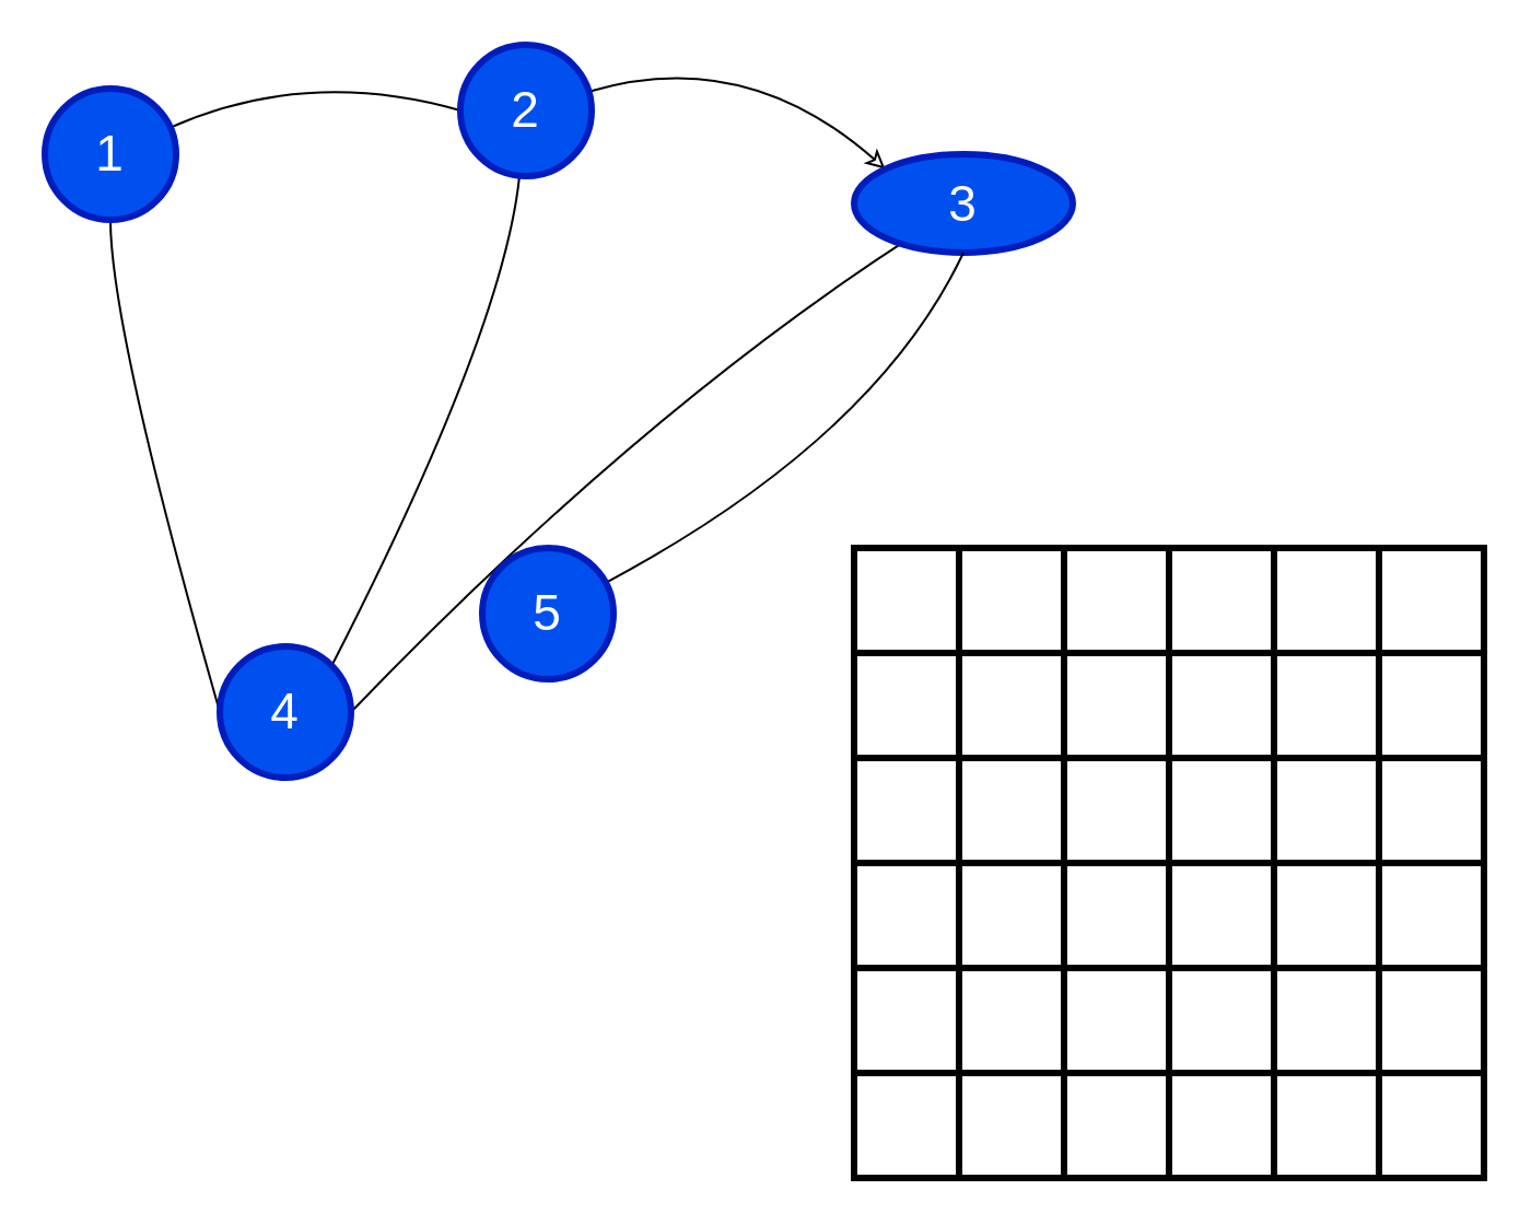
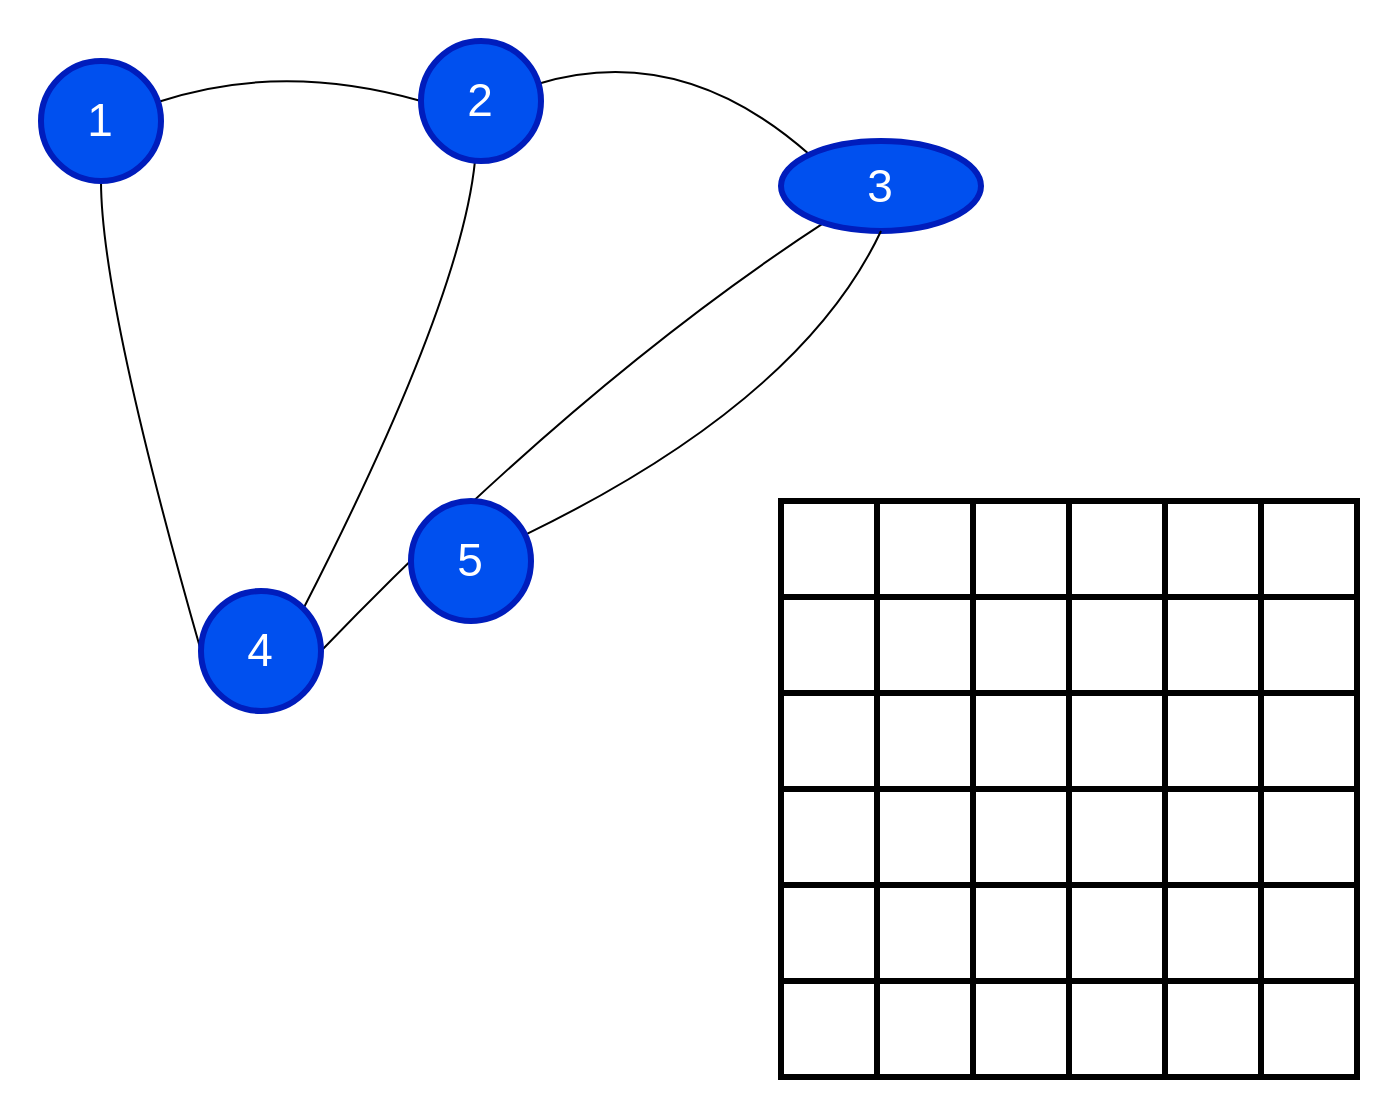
  <mxCell id="0" />
  <mxCell id="1" parent="0" />
  <mxCell id="2" style="edgeStyle=none;html=1;entryX=0;entryY=0.5;entryDx=0;entryDy=0;strokeColor=default;curved=1;endArrow=none;endFill=0;" edge="1" parent="1" source="4" target="10"><mxGeometry relative="1" as="geometry"><Array as="points"><mxPoint x="50" y="150" /></Array></mxGeometry></mxCell>
  <mxCell id="3" style="edgeStyle=none;curved=1;html=1;entryX=0;entryY=0.5;entryDx=0;entryDy=0;strokeColor=default;endArrow=none;endFill=0;" edge="1" parent="1" source="4" target="7"><mxGeometry relative="1" as="geometry"><Array as="points"><mxPoint x="140" y="30" /></Array></mxGeometry></mxCell>
- <mxCell id="4" value="1" style="ellipse;whiteSpace=wrap;html=1;aspect=fixed;strokeWidth=3;fontSize=23;fillColor=#0050ef;fontColor=#ffffff;strokeColor=#001DBC;" vertex="1" parent="1"><mxGeometry x="20" y="40" width="60" height="60" as="geometry" /></mxCell>
+ <mxCell id="4" value="1" style="ellipse;whiteSpace=wrap;html=1;aspect=fixed;strokeWidth=3;fontSize=23;fillColor=#0050ef;fontColor=#ffffff;strokeColor=#001DBC;" vertex="1" parent="1"><mxGeometry x="20" y="30" width="60" height="60" as="geometry" /></mxCell>
  <mxCell id="5" style="edgeStyle=none;curved=1;html=1;entryX=1;entryY=0;entryDx=0;entryDy=0;strokeColor=default;endArrow=none;endFill=0;" edge="1" parent="1" source="7" target="10"><mxGeometry relative="1" as="geometry"><Array as="points"><mxPoint x="230" y="150" /></Array></mxGeometry></mxCell>
- <mxCell id="6" style="edgeStyle=none;curved=1;html=1;entryX=0;entryY=0;entryDx=0;entryDy=0;strokeColor=default;endArrow=classic;endFill=0;" edge="1" parent="1" source="7" target="9"><mxGeometry relative="1" as="geometry"><Array as="points"><mxPoint x="340" y="20" /></Array></mxGeometry></mxCell>
+ <mxCell id="6" style="edgeStyle=none;curved=1;html=1;entryX=0;entryY=0;entryDx=0;entryDy=0;strokeColor=default;endArrow=none;endFill=0;" edge="1" parent="1" source="7" target="9"><mxGeometry relative="1" as="geometry"><Array as="points"><mxPoint x="340" y="20" /></Array></mxGeometry></mxCell>
  <mxCell id="7" value="2" style="ellipse;whiteSpace=wrap;html=1;aspect=fixed;strokeWidth=3;fontSize=23;fillColor=#0050ef;fontColor=#ffffff;strokeColor=#001DBC;" vertex="1" parent="1"><mxGeometry x="210" y="20" width="60" height="60" as="geometry" /></mxCell>
  <mxCell id="8" style="edgeStyle=none;curved=1;html=1;entryX=1;entryY=0.5;entryDx=0;entryDy=0;strokeColor=default;endArrow=none;endFill=0;" edge="1" parent="1" source="9" target="10"><mxGeometry relative="1" as="geometry"><Array as="points"><mxPoint x="290" y="190" /></Array></mxGeometry></mxCell>
  <mxCell id="9" value="3" style="ellipse;whiteSpace=wrap;html=1;aspect=fixed;strokeWidth=3;fontSize=23;fillColor=#0050ef;fontColor=#ffffff;strokeColor=#001DBC;" vertex="1" parent="1"><mxGeometry x="390" y="70" width="100" height="45" as="geometry" /></mxCell>
  <mxCell id="10" value="4" style="ellipse;whiteSpace=wrap;html=1;aspect=fixed;strokeWidth=3;fontSize=23;fillColor=#0050ef;fontColor=#ffffff;strokeColor=#001DBC;" vertex="1" parent="1"><mxGeometry x="100" y="295" width="60" height="60" as="geometry" /></mxCell>
  <mxCell id="11" style="edgeStyle=none;curved=1;html=1;entryX=0.5;entryY=1;entryDx=0;entryDy=0;strokeColor=default;endArrow=none;endFill=0;" edge="1" parent="1" source="12" target="9"><mxGeometry relative="1" as="geometry"><Array as="points"><mxPoint x="400" y="200" /></Array></mxGeometry></mxCell>
- <mxCell id="12" value="5" style="ellipse;whiteSpace=wrap;html=1;aspect=fixed;strokeWidth=3;fontSize=23;fillColor=#0050ef;fontColor=#ffffff;strokeColor=#001DBC;" vertex="1" parent="1"><mxGeometry x="220" y="250" width="60" height="60" as="geometry" /></mxCell>
+ <mxCell id="12" value="5" style="ellipse;whiteSpace=wrap;html=1;aspect=fixed;strokeWidth=3;fontSize=23;fillColor=#0050ef;fontColor=#ffffff;strokeColor=#001DBC;" vertex="1" parent="1"><mxGeometry x="205" y="250" width="60" height="60" as="geometry" /></mxCell>
  <mxCell id="13" value="" style="shape=table;html=1;whiteSpace=wrap;startSize=0;container=1;collapsible=0;childLayout=tableLayout;strokeWidth=3;fontSize=23;rowLines=1;arcSize=15;treeFolding=0;rotation=0;" vertex="1" parent="1"><mxGeometry x="390" y="250" width="288" height="288" as="geometry" /></mxCell>
  <mxCell id="14" style="shape=tableRow;horizontal=0;startSize=0;swimlaneHead=0;swimlaneBody=0;top=0;left=0;bottom=0;right=0;collapsible=0;dropTarget=0;fillColor=none;points=[[0,0.5],[1,0.5]];portConstraint=eastwest;strokeWidth=3;fontSize=23;" vertex="1" parent="13"><mxGeometry width="288" height="48" as="geometry" /></mxCell>
  <mxCell id="15" style="shape=partialRectangle;html=1;whiteSpace=wrap;connectable=0;fillColor=none;top=0;left=0;bottom=0;right=0;overflow=hidden;strokeWidth=3;fontSize=23;" vertex="1" parent="14"><mxGeometry width="48" height="48" as="geometry"><mxRectangle width="48" height="48" as="alternateBounds" /></mxGeometry></mxCell>
  <mxCell id="16" style="shape=partialRectangle;html=1;whiteSpace=wrap;connectable=0;fillColor=none;top=0;left=0;bottom=0;right=0;overflow=hidden;strokeWidth=3;fontSize=23;" vertex="1" parent="14"><mxGeometry x="48" width="48" height="48" as="geometry"><mxRectangle width="48" height="48" as="alternateBounds" /></mxGeometry></mxCell>
  <mxCell id="17" style="shape=partialRectangle;html=1;whiteSpace=wrap;connectable=0;fillColor=none;top=0;left=0;bottom=0;right=0;overflow=hidden;strokeWidth=3;fontSize=23;" vertex="1" parent="14"><mxGeometry x="96" width="48" height="48" as="geometry"><mxRectangle width="48" height="48" as="alternateBounds" /></mxGeometry></mxCell>
  <mxCell id="18" style="shape=partialRectangle;html=1;whiteSpace=wrap;connectable=0;fillColor=none;top=0;left=0;bottom=0;right=0;overflow=hidden;strokeWidth=3;fontSize=23;" vertex="1" parent="14"><mxGeometry x="144" width="48" height="48" as="geometry"><mxRectangle width="48" height="48" as="alternateBounds" /></mxGeometry></mxCell>
  <mxCell id="19" style="shape=partialRectangle;html=1;whiteSpace=wrap;connectable=0;fillColor=none;top=0;left=0;bottom=0;right=0;overflow=hidden;strokeWidth=3;fontSize=23;" vertex="1" parent="14"><mxGeometry x="192" width="48" height="48" as="geometry"><mxRectangle width="48" height="48" as="alternateBounds" /></mxGeometry></mxCell>
  <mxCell id="20" style="shape=partialRectangle;html=1;whiteSpace=wrap;connectable=0;fillColor=none;top=0;left=0;bottom=0;right=0;overflow=hidden;strokeWidth=3;fontSize=23;" vertex="1" parent="14"><mxGeometry x="240" width="48" height="48" as="geometry"><mxRectangle width="48" height="48" as="alternateBounds" /></mxGeometry></mxCell>
  <mxCell id="21" style="shape=tableRow;horizontal=0;startSize=0;swimlaneHead=0;swimlaneBody=0;top=0;left=0;bottom=0;right=0;collapsible=0;dropTarget=0;fillColor=none;points=[[0,0.5],[1,0.5]];portConstraint=eastwest;strokeWidth=3;fontSize=23;" vertex="1" parent="13"><mxGeometry y="48" width="288" height="48" as="geometry" /></mxCell>
  <mxCell id="22" style="shape=partialRectangle;html=1;whiteSpace=wrap;connectable=0;fillColor=none;top=0;left=0;bottom=0;right=0;overflow=hidden;strokeWidth=3;fontSize=23;" vertex="1" parent="21"><mxGeometry width="48" height="48" as="geometry"><mxRectangle width="48" height="48" as="alternateBounds" /></mxGeometry></mxCell>
  <mxCell id="23" style="shape=partialRectangle;html=1;whiteSpace=wrap;connectable=0;fillColor=none;top=0;left=0;bottom=0;right=0;overflow=hidden;strokeWidth=3;fontSize=23;" vertex="1" parent="21"><mxGeometry x="48" width="48" height="48" as="geometry"><mxRectangle width="48" height="48" as="alternateBounds" /></mxGeometry></mxCell>
  <mxCell id="24" style="shape=partialRectangle;html=1;whiteSpace=wrap;connectable=0;fillColor=none;top=0;left=0;bottom=0;right=0;overflow=hidden;strokeWidth=3;fontSize=23;" vertex="1" parent="21"><mxGeometry x="96" width="48" height="48" as="geometry"><mxRectangle width="48" height="48" as="alternateBounds" /></mxGeometry></mxCell>
  <mxCell id="25" style="shape=partialRectangle;html=1;whiteSpace=wrap;connectable=0;fillColor=none;top=0;left=0;bottom=0;right=0;overflow=hidden;strokeWidth=3;fontSize=23;" vertex="1" parent="21"><mxGeometry x="144" width="48" height="48" as="geometry"><mxRectangle width="48" height="48" as="alternateBounds" /></mxGeometry></mxCell>
  <mxCell id="26" style="shape=partialRectangle;html=1;whiteSpace=wrap;connectable=0;fillColor=none;top=0;left=0;bottom=0;right=0;overflow=hidden;strokeWidth=3;fontSize=23;" vertex="1" parent="21"><mxGeometry x="192" width="48" height="48" as="geometry"><mxRectangle width="48" height="48" as="alternateBounds" /></mxGeometry></mxCell>
  <mxCell id="27" style="shape=partialRectangle;html=1;whiteSpace=wrap;connectable=0;fillColor=none;top=0;left=0;bottom=0;right=0;overflow=hidden;strokeWidth=3;fontSize=23;" vertex="1" parent="21"><mxGeometry x="240" width="48" height="48" as="geometry"><mxRectangle width="48" height="48" as="alternateBounds" /></mxGeometry></mxCell>
  <mxCell id="28" style="shape=tableRow;horizontal=0;startSize=0;swimlaneHead=0;swimlaneBody=0;top=0;left=0;bottom=0;right=0;collapsible=0;dropTarget=0;fillColor=none;points=[[0,0.5],[1,0.5]];portConstraint=eastwest;strokeWidth=3;fontSize=23;" vertex="1" parent="13"><mxGeometry y="96" width="288" height="48" as="geometry" /></mxCell>
  <mxCell id="29" style="shape=partialRectangle;html=1;whiteSpace=wrap;connectable=0;fillColor=none;top=0;left=0;bottom=0;right=0;overflow=hidden;strokeWidth=3;fontSize=23;" vertex="1" parent="28"><mxGeometry width="48" height="48" as="geometry"><mxRectangle width="48" height="48" as="alternateBounds" /></mxGeometry></mxCell>
  <mxCell id="30" style="shape=partialRectangle;html=1;whiteSpace=wrap;connectable=0;fillColor=none;top=0;left=0;bottom=0;right=0;overflow=hidden;strokeWidth=3;fontSize=23;" vertex="1" parent="28"><mxGeometry x="48" width="48" height="48" as="geometry"><mxRectangle width="48" height="48" as="alternateBounds" /></mxGeometry></mxCell>
  <mxCell id="31" style="shape=partialRectangle;html=1;whiteSpace=wrap;connectable=0;fillColor=none;top=0;left=0;bottom=0;right=0;overflow=hidden;strokeWidth=3;fontSize=23;" vertex="1" parent="28"><mxGeometry x="96" width="48" height="48" as="geometry"><mxRectangle width="48" height="48" as="alternateBounds" /></mxGeometry></mxCell>
  <mxCell id="32" style="shape=partialRectangle;html=1;whiteSpace=wrap;connectable=0;fillColor=none;top=0;left=0;bottom=0;right=0;overflow=hidden;strokeWidth=3;fontSize=23;" vertex="1" parent="28"><mxGeometry x="144" width="48" height="48" as="geometry"><mxRectangle width="48" height="48" as="alternateBounds" /></mxGeometry></mxCell>
  <mxCell id="33" style="shape=partialRectangle;html=1;whiteSpace=wrap;connectable=0;fillColor=none;top=0;left=0;bottom=0;right=0;overflow=hidden;strokeWidth=3;fontSize=23;" vertex="1" parent="28"><mxGeometry x="192" width="48" height="48" as="geometry"><mxRectangle width="48" height="48" as="alternateBounds" /></mxGeometry></mxCell>
  <mxCell id="34" style="shape=partialRectangle;html=1;whiteSpace=wrap;connectable=0;fillColor=none;top=0;left=0;bottom=0;right=0;overflow=hidden;strokeWidth=3;fontSize=23;" vertex="1" parent="28"><mxGeometry x="240" width="48" height="48" as="geometry"><mxRectangle width="48" height="48" as="alternateBounds" /></mxGeometry></mxCell>
  <mxCell id="35" style="shape=tableRow;horizontal=0;startSize=0;swimlaneHead=0;swimlaneBody=0;top=0;left=0;bottom=0;right=0;collapsible=0;dropTarget=0;fillColor=none;points=[[0,0.5],[1,0.5]];portConstraint=eastwest;strokeWidth=3;fontSize=23;" vertex="1" parent="13"><mxGeometry y="144" width="288" height="48" as="geometry" /></mxCell>
  <mxCell id="36" style="shape=partialRectangle;html=1;whiteSpace=wrap;connectable=0;fillColor=none;top=0;left=0;bottom=0;right=0;overflow=hidden;strokeWidth=3;fontSize=23;" vertex="1" parent="35"><mxGeometry width="48" height="48" as="geometry"><mxRectangle width="48" height="48" as="alternateBounds" /></mxGeometry></mxCell>
  <mxCell id="37" style="shape=partialRectangle;html=1;whiteSpace=wrap;connectable=0;fillColor=none;top=0;left=0;bottom=0;right=0;overflow=hidden;strokeWidth=3;fontSize=23;" vertex="1" parent="35"><mxGeometry x="48" width="48" height="48" as="geometry"><mxRectangle width="48" height="48" as="alternateBounds" /></mxGeometry></mxCell>
  <mxCell id="38" style="shape=partialRectangle;html=1;whiteSpace=wrap;connectable=0;fillColor=none;top=0;left=0;bottom=0;right=0;overflow=hidden;strokeWidth=3;fontSize=23;" vertex="1" parent="35"><mxGeometry x="96" width="48" height="48" as="geometry"><mxRectangle width="48" height="48" as="alternateBounds" /></mxGeometry></mxCell>
  <mxCell id="39" style="shape=partialRectangle;html=1;whiteSpace=wrap;connectable=0;fillColor=none;top=0;left=0;bottom=0;right=0;overflow=hidden;strokeWidth=3;fontSize=23;" vertex="1" parent="35"><mxGeometry x="144" width="48" height="48" as="geometry"><mxRectangle width="48" height="48" as="alternateBounds" /></mxGeometry></mxCell>
  <mxCell id="40" style="shape=partialRectangle;html=1;whiteSpace=wrap;connectable=0;fillColor=none;top=0;left=0;bottom=0;right=0;overflow=hidden;strokeWidth=3;fontSize=23;" vertex="1" parent="35"><mxGeometry x="192" width="48" height="48" as="geometry"><mxRectangle width="48" height="48" as="alternateBounds" /></mxGeometry></mxCell>
  <mxCell id="41" style="shape=partialRectangle;html=1;whiteSpace=wrap;connectable=0;fillColor=none;top=0;left=0;bottom=0;right=0;overflow=hidden;strokeWidth=3;fontSize=23;" vertex="1" parent="35"><mxGeometry x="240" width="48" height="48" as="geometry"><mxRectangle width="48" height="48" as="alternateBounds" /></mxGeometry></mxCell>
  <mxCell id="42" value="" style="shape=tableRow;horizontal=0;startSize=0;swimlaneHead=0;swimlaneBody=0;top=0;left=0;bottom=0;right=0;collapsible=0;dropTarget=0;fillColor=none;points=[[0,0.5],[1,0.5]];portConstraint=eastwest;strokeWidth=3;fontSize=23;" vertex="1" parent="13"><mxGeometry y="192" width="288" height="48" as="geometry" /></mxCell>
  <mxCell id="43" style="shape=partialRectangle;html=1;whiteSpace=wrap;connectable=0;fillColor=none;top=0;left=0;bottom=0;right=0;overflow=hidden;strokeWidth=3;fontSize=23;" vertex="1" parent="42"><mxGeometry width="48" height="48" as="geometry"><mxRectangle width="48" height="48" as="alternateBounds" /></mxGeometry></mxCell>
  <mxCell id="44" value="" style="shape=partialRectangle;html=1;whiteSpace=wrap;connectable=0;fillColor=none;top=0;left=0;bottom=0;right=0;overflow=hidden;strokeWidth=3;fontSize=23;" vertex="1" parent="42"><mxGeometry x="48" width="48" height="48" as="geometry"><mxRectangle width="48" height="48" as="alternateBounds" /></mxGeometry></mxCell>
  <mxCell id="45" value="&lt;span style=&quot;color: rgba(0, 0, 0, 0); font-family: monospace; font-size: 0px; text-align: start;&quot;&gt;%3CmxGraphModel%3E%3Croot%3E%3CmxCell%20id%3D%220%22%2F%3E%3CmxCell%20id%3D%221%22%20parent%3D%220%22%2F%3E%3CmxCell%20id%3D%222%22%20value%3D%221%22%20style%3D%22connectable%3D0%3BrecursiveResize%3D0%3BstrokeColor%3Dinherit%3BfillColor%3Dnone%3Balign%3Dcenter%3BwhiteSpace%3Dwrap%3Bhtml%3D1%3BstrokeWidth%3D3%3BfontSize%3D23%3B%22%20vertex%3D%221%22%20parent%3D%221%22%3E%3CmxGeometry%20x%3D%22210%22%20y%3D%22330%22%20width%3D%2260%22%20height%3D%2247%22%20as%3D%22geometry%22%3E%3CmxRectangle%20width%3D%2260%22%20height%3D%2247%22%20as%3D%22alternateBounds%22%2F%3E%3C%2FmxGeometry%3E%3C%2FmxCell%3E%3C%2Froot%3E%3C%2FmxGraphModel%3E&lt;/span&gt;" style="shape=partialRectangle;html=1;whiteSpace=wrap;connectable=0;fillColor=none;top=0;left=0;bottom=0;right=0;overflow=hidden;strokeWidth=3;fontSize=23;" vertex="1" parent="42"><mxGeometry x="96" width="48" height="48" as="geometry"><mxRectangle width="48" height="48" as="alternateBounds" /></mxGeometry></mxCell>
  <mxCell id="46" style="shape=partialRectangle;html=1;whiteSpace=wrap;connectable=0;fillColor=none;top=0;left=0;bottom=0;right=0;overflow=hidden;strokeWidth=3;fontSize=23;" vertex="1" parent="42"><mxGeometry x="144" width="48" height="48" as="geometry"><mxRectangle width="48" height="48" as="alternateBounds" /></mxGeometry></mxCell>
  <mxCell id="47" style="shape=partialRectangle;html=1;whiteSpace=wrap;connectable=0;fillColor=none;top=0;left=0;bottom=0;right=0;overflow=hidden;strokeWidth=3;fontSize=23;" vertex="1" parent="42"><mxGeometry x="192" width="48" height="48" as="geometry"><mxRectangle width="48" height="48" as="alternateBounds" /></mxGeometry></mxCell>
  <mxCell id="48" style="shape=partialRectangle;html=1;whiteSpace=wrap;connectable=0;fillColor=none;top=0;left=0;bottom=0;right=0;overflow=hidden;strokeWidth=3;fontSize=23;" vertex="1" parent="42"><mxGeometry x="240" width="48" height="48" as="geometry"><mxRectangle width="48" height="48" as="alternateBounds" /></mxGeometry></mxCell>
  <mxCell id="49" value="" style="shape=tableRow;horizontal=0;startSize=0;swimlaneHead=0;swimlaneBody=0;top=0;left=0;bottom=0;right=0;collapsible=0;dropTarget=0;fillColor=none;points=[[0,0.5],[1,0.5]];portConstraint=eastwest;strokeWidth=3;fontSize=23;" vertex="1" parent="13"><mxGeometry y="240" width="288" height="48" as="geometry" /></mxCell>
  <mxCell id="50" style="shape=partialRectangle;html=1;whiteSpace=wrap;connectable=0;fillColor=none;top=0;left=0;bottom=0;right=0;overflow=hidden;strokeWidth=3;fontSize=23;" vertex="1" parent="49"><mxGeometry width="48" height="48" as="geometry"><mxRectangle width="48" height="48" as="alternateBounds" /></mxGeometry></mxCell>
  <mxCell id="51" value="" style="shape=partialRectangle;html=1;whiteSpace=wrap;connectable=0;fillColor=none;top=0;left=0;bottom=0;right=0;overflow=hidden;strokeWidth=3;fontSize=23;" vertex="1" parent="49"><mxGeometry x="48" width="48" height="48" as="geometry"><mxRectangle width="48" height="48" as="alternateBounds" /></mxGeometry></mxCell>
  <mxCell id="52" value="" style="shape=partialRectangle;html=1;whiteSpace=wrap;connectable=0;fillColor=none;top=0;left=0;bottom=0;right=0;overflow=hidden;strokeWidth=3;fontSize=23;" vertex="1" parent="49"><mxGeometry x="96" width="48" height="48" as="geometry"><mxRectangle width="48" height="48" as="alternateBounds" /></mxGeometry></mxCell>
  <mxCell id="53" style="shape=partialRectangle;html=1;whiteSpace=wrap;connectable=0;fillColor=none;top=0;left=0;bottom=0;right=0;overflow=hidden;strokeWidth=3;fontSize=23;" vertex="1" parent="49"><mxGeometry x="144" width="48" height="48" as="geometry"><mxRectangle width="48" height="48" as="alternateBounds" /></mxGeometry></mxCell>
  <mxCell id="54" style="shape=partialRectangle;html=1;whiteSpace=wrap;connectable=0;fillColor=none;top=0;left=0;bottom=0;right=0;overflow=hidden;strokeWidth=3;fontSize=23;" vertex="1" parent="49"><mxGeometry x="192" width="48" height="48" as="geometry"><mxRectangle width="48" height="48" as="alternateBounds" /></mxGeometry></mxCell>
  <mxCell id="55" style="shape=partialRectangle;html=1;whiteSpace=wrap;connectable=0;fillColor=none;top=0;left=0;bottom=0;right=0;overflow=hidden;strokeWidth=3;fontSize=23;" vertex="1" parent="49"><mxGeometry x="240" width="48" height="48" as="geometry"><mxRectangle width="48" height="48" as="alternateBounds" /></mxGeometry></mxCell>
